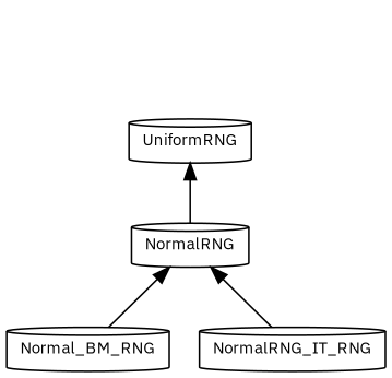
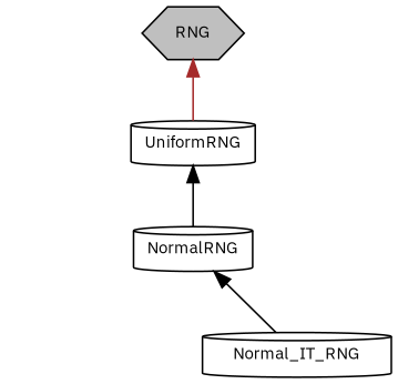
  digraph {
    fontname="IBM Plex Sans"
    node [color=black fillcolor=white fontname="IBM Plex Sans" fontsize=10 shape=cylinder style=filled]
    edge [color=black dir=back fontname="IBM Plex Sans" fontsize=10 labelfontname=Helvetica labelfontsize=10 style=solid]
+   n1 [fillcolor=grey75 fontcolor=black height=0.2 label=RNG shape=hexagon width=0.4]
    n2 [height=0.2 label=UniformRNG width=0.4]
    n3 [height=0.2 label=NormalRNG width=0.4]
-   n4 [height=0.2 label=Normal_BM_RNG width=0.4]
-   n5 [height=0.2 label=NormalRNG_IT_RNG width=0.4]
+   n5 [height=0.2 label=Normal_IT_RNG width=0.4]
+   n1 -> n2 [color=brown]
    n2 -> n3
-   n3 -> n4
    n3 -> n5
  }
